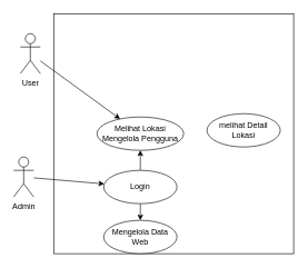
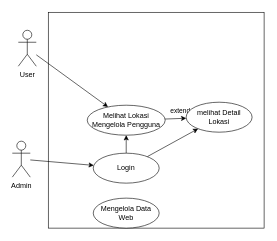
  <mxCell id="0" />
  <mxCell id="1" parent="0" />
  <mxCell id="2" value="User&lt;div&gt;&lt;br&gt;&lt;/div&gt;" style="shape=umlActor;verticalLabelPosition=bottom;verticalAlign=top;html=1;outlineConnect=0;" vertex="1" parent="1"><mxGeometry x="30" y="50" width="30" height="60" as="geometry" /></mxCell>
  <mxCell id="3" value="" style="whiteSpace=wrap;html=1;aspect=fixed;" vertex="1" parent="1"><mxGeometry x="80" y="20" width="360" height="360" as="geometry" /></mxCell>
  <mxCell id="4" style="rounded=0;orthogonalLoop=1;jettySize=auto;html=1;" edge="1" parent="1" source="2" target="7"><mxGeometry relative="1" as="geometry" /></mxCell>
+ <mxCell id="5" style="rounded=0;orthogonalLoop=1;jettySize=auto;html=1;" edge="1" parent="1" source="7" target="8"><mxGeometry relative="1" as="geometry" /></mxCell>
+ <mxCell id="6" value="extend" style="edgeLabel;html=1;align=center;verticalAlign=middle;resizable=0;points=[];" vertex="1" connectable="0" parent="5"><mxGeometry x="-0.251" y="3" relative="1" as="geometry"><mxPoint x="12" y="-11" as="offset" /></mxGeometry></mxCell>
  <mxCell id="7" value="Melihat Lokasi Mengelola Pengguna" style="ellipse;whiteSpace=wrap;html=1;" vertex="1" parent="1"><mxGeometry x="145" y="175" width="130" height="50" as="geometry" /></mxCell>
  <mxCell id="8" value="melihat Detail Lokasi" style="ellipse;whiteSpace=wrap;html=1;" vertex="1" parent="1"><mxGeometry x="310" y="170" width="110" height="50" as="geometry" /></mxCell>
  <mxCell id="9" style="rounded=0;orthogonalLoop=1;jettySize=auto;html=1;" edge="1" parent="1" source="10" target="13"><mxGeometry relative="1" as="geometry" /></mxCell>
  <mxCell id="10" value="Admin&lt;div&gt;&lt;br&gt;&lt;/div&gt;" style="shape=umlActor;verticalLabelPosition=bottom;verticalAlign=top;html=1;outlineConnect=0;" vertex="1" parent="1"><mxGeometry x="20" y="235" width="30" height="60" as="geometry" /></mxCell>
- <mxCell id="11" style="rounded=0;orthogonalLoop=1;jettySize=auto;html=1;" edge="1" parent="1" source="13" target="14"><mxGeometry relative="1" as="geometry" /></mxCell>
+ <mxCell id="11" style="rounded=0;orthogonalLoop=1;jettySize=auto;html=1;" edge="1" parent="1" source="13" target="8"><mxGeometry relative="1" as="geometry" /></mxCell>
  <mxCell id="12" style="rounded=0;orthogonalLoop=1;jettySize=auto;html=1;" edge="1" parent="1" source="13" target="7"><mxGeometry relative="1" as="geometry" /></mxCell>
  <mxCell id="13" value="Login" style="ellipse;whiteSpace=wrap;html=1;" vertex="1" parent="1"><mxGeometry x="155" y="255" width="110" height="50" as="geometry" /></mxCell>
  <mxCell id="14" value="Mengelola Data Web" style="ellipse;whiteSpace=wrap;html=1;" vertex="1" parent="1"><mxGeometry x="155" y="330" width="110" height="50" as="geometry" /></mxCell>
